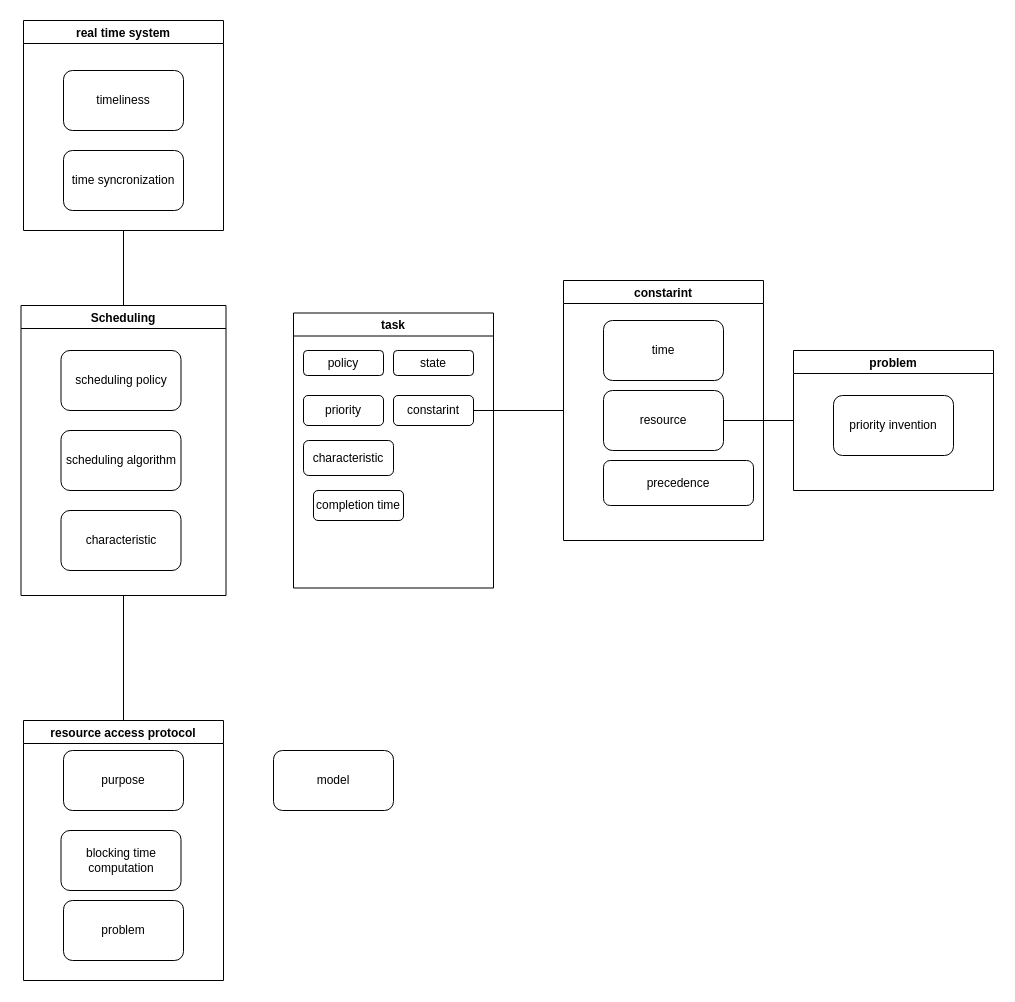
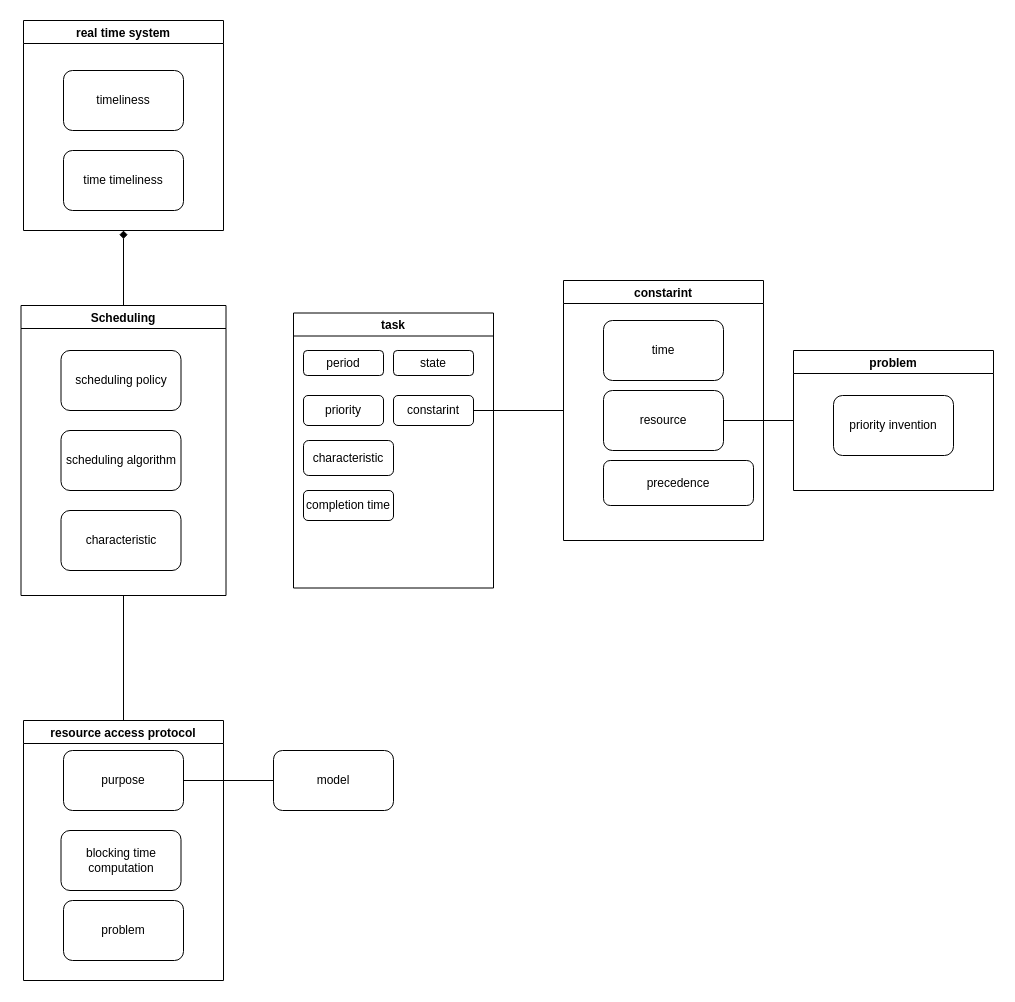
  <mxCell id="0" />
  <mxCell id="1" parent="0" />
  <mxCell id="2" value="resource access protocol" style="swimlane;" vertex="1" parent="1"><mxGeometry x="23" y="720" width="200" height="260" as="geometry" /></mxCell>
  <mxCell id="3" value="purpose" style="rounded=1;whiteSpace=wrap;html=1;" vertex="1" parent="2"><mxGeometry x="40" y="30" width="120" height="60" as="geometry" /></mxCell>
  <mxCell id="4" value="blocking time computation" style="rounded=1;whiteSpace=wrap;html=1;" vertex="1" parent="2"><mxGeometry x="37.5" y="110" width="120" height="60" as="geometry" /></mxCell>
  <mxCell id="5" value="problem" style="rounded=1;whiteSpace=wrap;html=1;" vertex="1" parent="2"><mxGeometry x="40" y="180" width="120" height="60" as="geometry" /></mxCell>
  <mxCell id="6" value="real time system" style="swimlane;" vertex="1" parent="1"><mxGeometry x="23" y="20" width="200" height="210" as="geometry" /></mxCell>
  <mxCell id="7" value="timeliness" style="rounded=1;whiteSpace=wrap;html=1;" vertex="1" parent="6"><mxGeometry x="40" y="50" width="120" height="60" as="geometry" /></mxCell>
- <mxCell id="8" value="time syncronization" style="rounded=1;whiteSpace=wrap;html=1;" vertex="1" parent="6"><mxGeometry x="40" y="130" width="120" height="60" as="geometry" /></mxCell>
+ <mxCell id="8" value="time timeliness" style="rounded=1;whiteSpace=wrap;html=1;" vertex="1" parent="6"><mxGeometry x="40" y="130" width="120" height="60" as="geometry" /></mxCell>
  <mxCell id="9" value="Scheduling" style="swimlane;" vertex="1" parent="1"><mxGeometry x="20.5" y="305" width="205" height="290" as="geometry" /></mxCell>
  <mxCell id="10" value="scheduling policy" style="rounded=1;whiteSpace=wrap;html=1;" vertex="1" parent="9"><mxGeometry x="40" y="45" width="120" height="60" as="geometry" /></mxCell>
  <mxCell id="11" value="scheduling algorithm" style="rounded=1;whiteSpace=wrap;html=1;" vertex="1" parent="9"><mxGeometry x="40" y="125" width="120" height="60" as="geometry" /></mxCell>
  <mxCell id="12" value="characteristic" style="rounded=1;whiteSpace=wrap;html=1;" vertex="1" parent="9"><mxGeometry x="40" y="205" width="120" height="60" as="geometry" /></mxCell>
- <mxCell id="13" value="" style="endArrow=none;html=1;rounded=0;entryX=0.5;entryY=1;entryDx=0;entryDy=0;" edge="1" parent="1" source="9" target="6"><mxGeometry width="50" height="50" relative="1" as="geometry"><mxPoint x="563" y="340" as="sourcePoint" /><mxPoint x="613" y="290" as="targetPoint" /></mxGeometry></mxCell>
+ <mxCell id="13" value="" style="endArrow=diamond;html=1;rounded=0;entryX=0.5;entryY=1;entryDx=0;entryDy=0;" edge="1" parent="1" source="9" target="6"><mxGeometry width="50" height="50" relative="1" as="geometry"><mxPoint x="563" y="340" as="sourcePoint" /><mxPoint x="613" y="290" as="targetPoint" /></mxGeometry></mxCell>
  <mxCell id="14" value="task" style="swimlane;startSize=23;" vertex="1" parent="1"><mxGeometry x="293" y="312.5" width="200" height="275" as="geometry" /></mxCell>
- <mxCell id="15" value="policy" style="rounded=1;whiteSpace=wrap;html=1;" vertex="1" parent="14"><mxGeometry x="10" y="37.5" width="80" height="25" as="geometry" /></mxCell>
+ <mxCell id="15" value="period" style="rounded=1;whiteSpace=wrap;html=1;" vertex="1" parent="14"><mxGeometry x="10" y="37.5" width="80" height="25" as="geometry" /></mxCell>
  <mxCell id="16" value="characteristic" style="rounded=1;whiteSpace=wrap;html=1;" vertex="1" parent="14"><mxGeometry x="10" y="127.5" width="90" height="35" as="geometry" /></mxCell>
- <mxCell id="17" value="completion time" style="rounded=1;whiteSpace=wrap;html=1;" vertex="1" parent="14"><mxGeometry x="20" y="177.5" width="90" height="30" as="geometry" /></mxCell>
+ <mxCell id="17" value="completion time" style="rounded=1;whiteSpace=wrap;html=1;" vertex="1" parent="14"><mxGeometry x="10" y="177.5" width="90" height="30" as="geometry" /></mxCell>
  <mxCell id="18" value="priority" style="rounded=1;whiteSpace=wrap;html=1;" vertex="1" parent="14"><mxGeometry x="10" y="82.5" width="80" height="30" as="geometry" /></mxCell>
  <mxCell id="19" value="constarint" style="rounded=1;whiteSpace=wrap;html=1;" vertex="1" parent="14"><mxGeometry x="100" y="82.5" width="80" height="30" as="geometry" /></mxCell>
  <mxCell id="20" value="state" style="rounded=1;whiteSpace=wrap;html=1;" vertex="1" parent="14"><mxGeometry x="100" y="37.5" width="80" height="25" as="geometry" /></mxCell>
  <mxCell id="21" value="constarint" style="swimlane;startSize=23;" vertex="1" parent="1"><mxGeometry x="563" y="280" width="200" height="260" as="geometry" /></mxCell>
  <mxCell id="22" value="time" style="rounded=1;whiteSpace=wrap;html=1;" vertex="1" parent="21"><mxGeometry x="40" y="40" width="120" height="60" as="geometry" /></mxCell>
  <mxCell id="23" value="resource" style="rounded=1;whiteSpace=wrap;html=1;" vertex="1" parent="21"><mxGeometry x="40" y="110" width="120" height="60" as="geometry" /></mxCell>
  <mxCell id="24" value="precedence" style="rounded=1;whiteSpace=wrap;html=1;" vertex="1" parent="21"><mxGeometry x="40" y="180" width="150" height="45" as="geometry" /></mxCell>
  <mxCell id="25" value="problem" style="swimlane;" vertex="1" parent="1"><mxGeometry x="793" y="350" width="200" height="140" as="geometry" /></mxCell>
  <mxCell id="26" value="priority invention" style="rounded=1;whiteSpace=wrap;html=1;" vertex="1" parent="25"><mxGeometry x="40" y="45" width="120" height="60" as="geometry" /></mxCell>
  <mxCell id="27" value="" style="endArrow=none;html=1;rounded=0;exitX=1;exitY=0.5;exitDx=0;exitDy=0;entryX=0;entryY=0.5;entryDx=0;entryDy=0;" edge="1" parent="1" source="23" target="25"><mxGeometry width="50" height="50" relative="1" as="geometry"><mxPoint x="813" y="415" as="sourcePoint" /><mxPoint x="863" y="365" as="targetPoint" /></mxGeometry></mxCell>
  <mxCell id="28" value="" style="endArrow=none;html=1;rounded=0;entryX=0;entryY=0.5;entryDx=0;entryDy=0;exitX=1;exitY=0.5;exitDx=0;exitDy=0;" edge="1" parent="1" source="19" target="21"><mxGeometry width="50" height="50" relative="1" as="geometry"><mxPoint x="563" y="340" as="sourcePoint" /><mxPoint x="613" y="290" as="targetPoint" /></mxGeometry></mxCell>
  <mxCell id="29" value="" style="endArrow=none;html=1;rounded=0;entryX=0.5;entryY=1;entryDx=0;entryDy=0;exitX=0.5;exitY=0;exitDx=0;exitDy=0;" edge="1" parent="1" source="2" target="9"><mxGeometry width="50" height="50" relative="1" as="geometry"><mxPoint x="563" y="340" as="sourcePoint" /><mxPoint x="613" y="290" as="targetPoint" /></mxGeometry></mxCell>
  <mxCell id="30" value="model" style="rounded=1;whiteSpace=wrap;html=1;" vertex="1" parent="1"><mxGeometry x="273" y="750" width="120" height="60" as="geometry" /></mxCell>
+ <mxCell id="31" value="" style="endArrow=none;html=1;rounded=0;exitX=1;exitY=0.5;exitDx=0;exitDy=0;entryX=0;entryY=0.5;entryDx=0;entryDy=0;" edge="1" parent="1" source="3" target="30"><mxGeometry width="50" height="50" relative="1" as="geometry"><mxPoint x="403" y="860" as="sourcePoint" /><mxPoint x="453" y="810" as="targetPoint" /></mxGeometry></mxCell>
